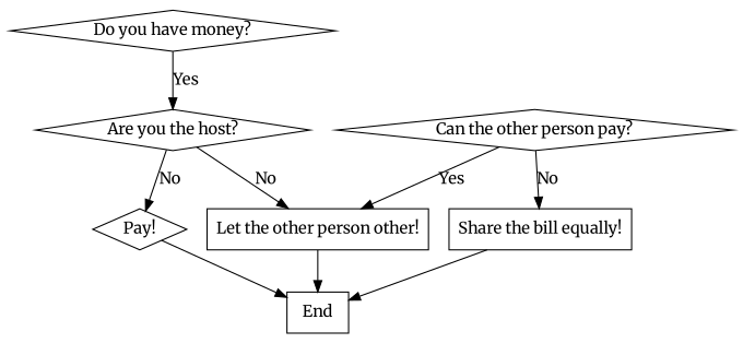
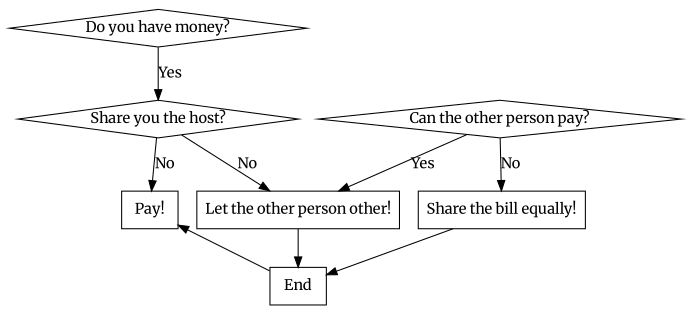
  strict digraph {
    fontname=Merriweather
    node [fontname=Merriweather shape=box]
    edge [fontname=Merriweather]
-   n1 [label="Pay!" shape=diamond]
+   n1 [label="Pay!"]
    n2 [label="Let the other person other!"]
    n3 [label=End]
    n4 [label="Do you have money?" shape=diamond]
-   n5 [label="Are you the host?" shape=diamond]
+   n5 [label="Share you the host?" shape=diamond]
    n6 [label="Can the other person pay?" shape=diamond]
    n7 [label="Share the bill equally!"]
    subgraph sub_1 {
      rank=same
      n1
      n2
    }
-   n1 -> n3
+   n3 -> n1
    n2 -> n3
    n4 -> n5 [label=Yes]
    n5 -> n1 [label=No]
    n5 -> n2 [label=No]
    n6 -> n2 [label=Yes]
    n6 -> n7 [label=No]
    n7 -> n3
  }
